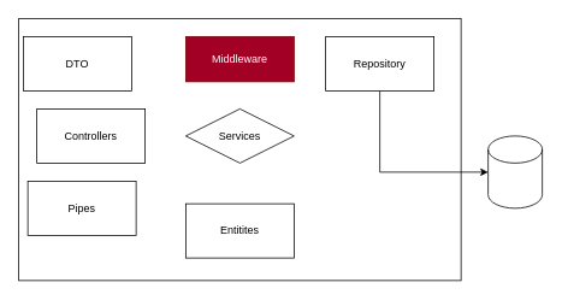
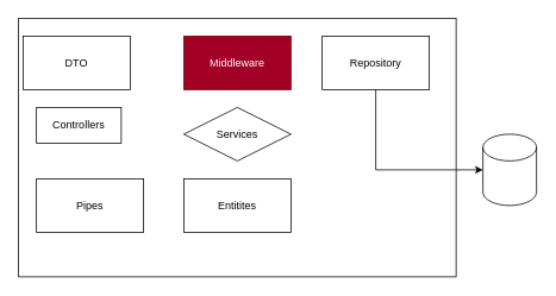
  <mxCell id="0" />
  <mxCell id="1" parent="0" />
  <mxCell id="2" value="" style="rounded=0;whiteSpace=wrap;html=1;" parent="1" vertex="1"><mxGeometry x="20" y="20" width="490" height="290" as="geometry" /></mxCell>
  <mxCell id="3" value="DTO" style="rounded=0;whiteSpace=wrap;html=1;" parent="1" vertex="1"><mxGeometry x="25" y="40" width="120" height="60" as="geometry" /></mxCell>
- <mxCell id="4" value="Middleware" style="rounded=0;whiteSpace=wrap;html=1;fillColor=#a20025;strokeColor=#6F0000;fontColor=#ffffff;" parent="1" vertex="1"><mxGeometry x="205" y="40" width="120" height="50" as="geometry" /></mxCell>
- <mxCell id="5" value="Controllers" style="rounded=0;whiteSpace=wrap;html=1;" parent="1" vertex="1"><mxGeometry x="40" y="120" width="120" height="60" as="geometry" /></mxCell>
+ <mxCell id="4" value="Middleware" style="rounded=0;whiteSpace=wrap;html=1;fillColor=#a20025;strokeColor=#6F0000;fontColor=#ffffff;" parent="1" vertex="1"><mxGeometry x="205" y="40" width="120" height="60" as="geometry" /></mxCell>
+ <mxCell id="5" value="Controllers" style="rounded=0;whiteSpace=wrap;html=1;" parent="1" vertex="1"><mxGeometry x="40" y="120" width="95" height="40" as="geometry" /></mxCell>
  <mxCell id="6" value="Services" style="rhombus;whiteSpace=wrap;html=1;" parent="1" vertex="1"><mxGeometry x="205" y="120" width="120" height="60" as="geometry" /></mxCell>
- <mxCell id="7" value="Pipes" style="rounded=0;whiteSpace=wrap;html=1;" parent="1" vertex="1"><mxGeometry x="30" y="200" width="120" height="60" as="geometry" /></mxCell>
- <mxCell id="8" value="Entitites" style="rounded=0;whiteSpace=wrap;html=1;" parent="1" vertex="1"><mxGeometry x="205" y="225" width="120" height="60" as="geometry" /></mxCell>
+ <mxCell id="7" value="Pipes" style="rounded=0;whiteSpace=wrap;html=1;" parent="1" vertex="1"><mxGeometry x="40" y="200" width="120" height="60" as="geometry" /></mxCell>
+ <mxCell id="8" value="Entitites" style="rounded=0;whiteSpace=wrap;html=1;" parent="1" vertex="1"><mxGeometry x="205" y="200" width="120" height="60" as="geometry" /></mxCell>
  <mxCell id="9" style="edgeStyle=orthogonalEdgeStyle;rounded=0;orthogonalLoop=1;jettySize=auto;html=1;exitX=0.5;exitY=1;exitDx=0;exitDy=0;entryX=0;entryY=0.5;entryDx=0;entryDy=0;entryPerimeter=0;" parent="1" source="10" target="11" edge="1"><mxGeometry relative="1" as="geometry" /></mxCell>
  <mxCell id="10" value="Repository" style="rounded=0;whiteSpace=wrap;html=1;" parent="1" vertex="1"><mxGeometry x="360" y="40" width="120" height="60" as="geometry" /></mxCell>
  <mxCell id="11" value="" style="shape=cylinder3;whiteSpace=wrap;html=1;boundedLbl=1;backgroundOutline=1;size=15;" parent="1" vertex="1"><mxGeometry x="540" y="150" width="60" height="80" as="geometry" /></mxCell>
